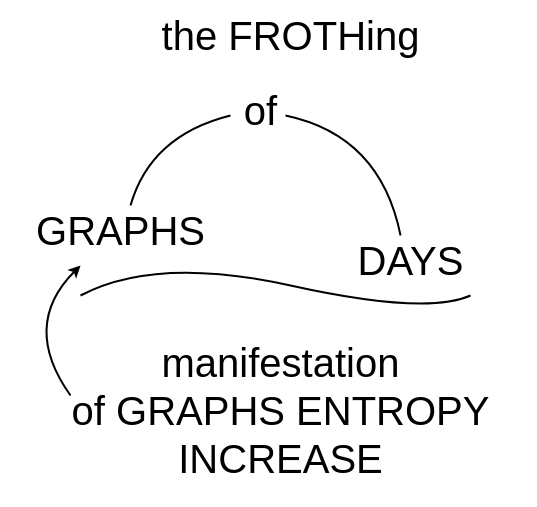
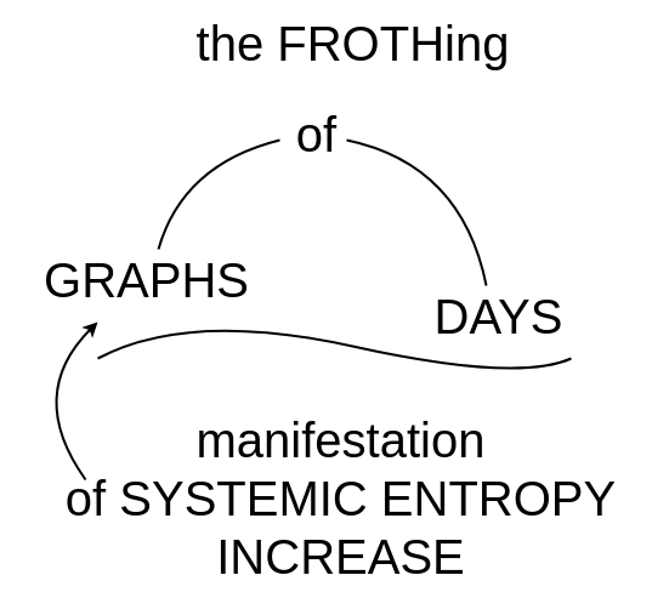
  <mxCell id="0" />
  <mxCell id="1" parent="0" />
  <mxCell id="2" value="&lt;font style=&quot;font-size: 40px&quot;&gt;the FROTHing&lt;/font&gt;" style="text;html=1;align=center;verticalAlign=middle;resizable=0;points=[];autosize=1;strokeColor=none;fillColor=none;" vertex="1" parent="1"><mxGeometry x="155" y="20" width="270" height="30" as="geometry" /></mxCell>
  <mxCell id="3" value="of" style="text;html=1;align=center;verticalAlign=middle;resizable=0;points=[];autosize=1;strokeColor=none;fillColor=none;fontSize=40;" vertex="1" parent="1"><mxGeometry x="235" y="85" width="50" height="50" as="geometry" /></mxCell>
  <mxCell id="4" value="GRAPHS" style="text;html=1;align=center;verticalAlign=middle;resizable=0;points=[];autosize=1;strokeColor=none;fillColor=none;fontSize=40;" vertex="1" parent="1"><mxGeometry x="30" y="205" width="180" height="50" as="geometry" /></mxCell>
  <mxCell id="5" value="DAYS" style="text;html=1;align=center;verticalAlign=middle;resizable=0;points=[];autosize=1;strokeColor=none;fillColor=none;fontSize=40;" vertex="1" parent="1"><mxGeometry x="350" y="235" width="120" height="50" as="geometry" /></mxCell>
- <mxCell id="6" value="manifestation&lt;br&gt;of GRAPHS ENTROPY&lt;br&gt;INCREASE" style="text;html=1;align=center;verticalAlign=middle;resizable=0;points=[];autosize=1;strokeColor=none;fillColor=none;fontSize=40;" vertex="1" parent="1"><mxGeometry x="45" y="335" width="470" height="150" as="geometry" /></mxCell>
+ <mxCell id="6" value="manifestation&lt;br&gt;of SYSTEMIC ENTROPY&lt;br&gt;INCREASE" style="text;html=1;align=center;verticalAlign=middle;resizable=0;points=[];autosize=1;strokeColor=none;fillColor=none;fontSize=40;" vertex="1" parent="1"><mxGeometry x="45" y="335" width="470" height="150" as="geometry" /></mxCell>
  <mxCell id="7" value="" style="endArrow=none;html=1;fontSize=40;strokeWidth=2;curved=1;" edge="1" parent="1"><mxGeometry width="50" height="50" relative="1" as="geometry"><mxPoint x="130" y="205" as="sourcePoint" /><mxPoint x="230" y="115" as="targetPoint" /><Array as="points"><mxPoint x="150" y="135" /></Array></mxGeometry></mxCell>
  <mxCell id="8" value="" style="endArrow=none;html=1;fontSize=40;strokeWidth=2;curved=1;exitX=0.417;exitY=0;exitDx=0;exitDy=0;exitPerimeter=0;" edge="1" parent="1" source="5"><mxGeometry width="50" height="50" relative="1" as="geometry"><mxPoint x="335" y="165" as="sourcePoint" /><mxPoint x="285" y="115" as="targetPoint" /><Array as="points"><mxPoint x="380" y="135" /></Array></mxGeometry></mxCell>
  <mxCell id="9" value="" style="endArrow=none;html=1;fontSize=40;strokeWidth=2;curved=1;" edge="1" parent="1"><mxGeometry width="50" height="50" relative="1" as="geometry"><mxPoint x="80" y="295" as="sourcePoint" /><mxPoint x="470" y="295" as="targetPoint" /><Array as="points"><mxPoint x="155" y="255" /><mxPoint x="425" y="315" /></Array></mxGeometry></mxCell>
  <mxCell id="10" value="" style="endArrow=classic;html=1;fontSize=40;strokeWidth=2;curved=1;" edge="1" parent="1"><mxGeometry width="50" height="50" relative="1" as="geometry"><mxPoint x="70" y="395" as="sourcePoint" /><mxPoint x="80" y="265" as="targetPoint" /><Array as="points"><mxPoint x="20" y="325" /></Array></mxGeometry></mxCell>
